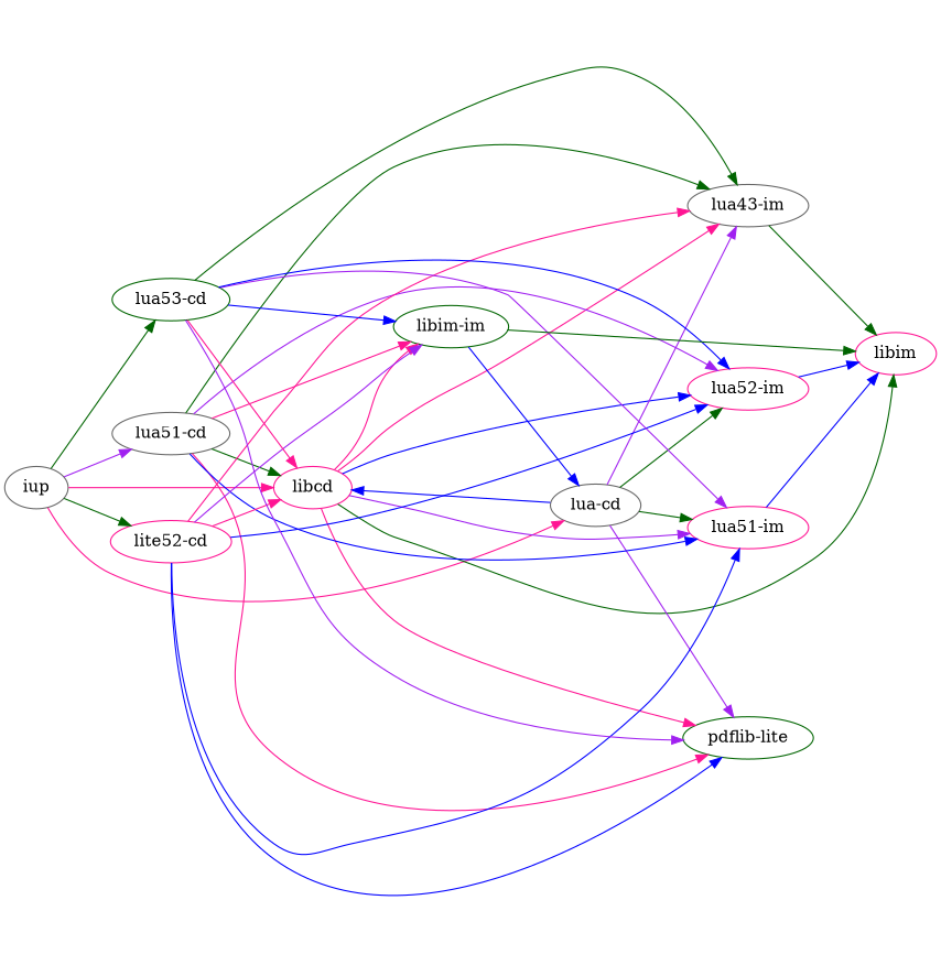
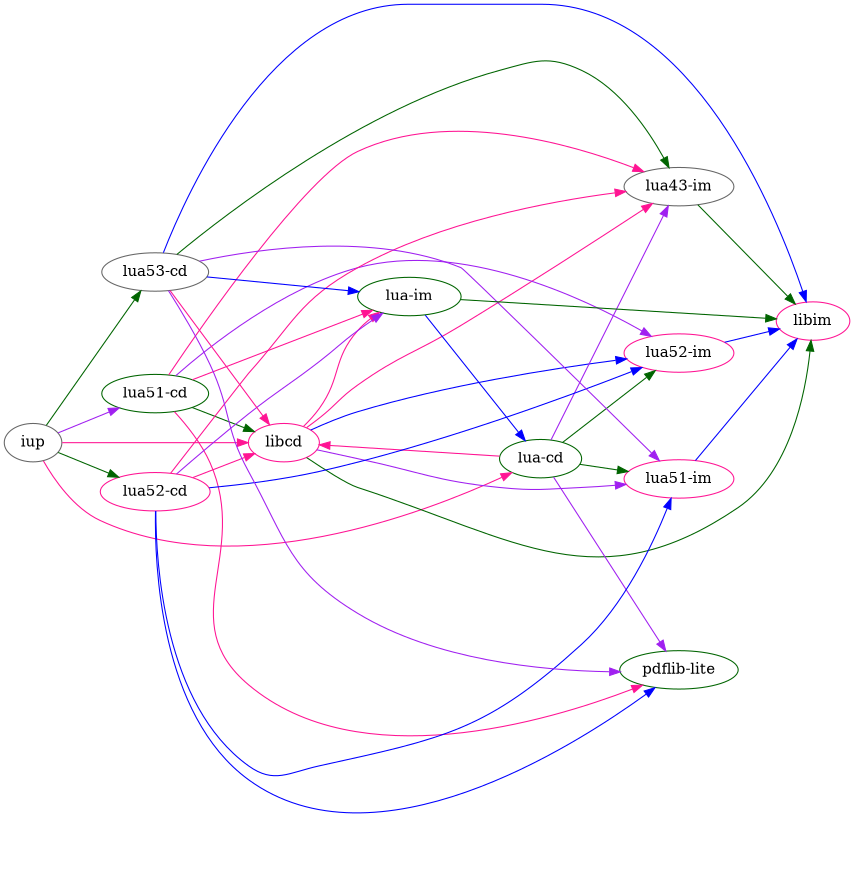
  digraph {
    rankdir=LR
    node [color=deeppink]
    edge [color=deeppink]
    n1 [color=gray40 label=iup]
    n2 [label=libcd]
-   n3 [color=gray40 label="lua-cd"]
-   n4 [color=gray40 label="lua51-cd"]
-   n5 [label="lite52-cd"]
-   n6 [color=darkgreen label="lua53-cd"]
+   n3 [color=darkgreen label="lua-cd"]
+   n4 [color=darkgreen label="lua51-cd"]
+   n5 [label="lua52-cd"]
+   n6 [color=gray40 label="lua53-cd"]
    n7 [color=darkgreen label="pdflib-lite"]
-   n8 [color=darkgreen label="libim-im"]
+   n8 [color=darkgreen label="lua-im"]
    n9 [label="lua51-im"]
    n10 [label="lua52-im"]
    n11 [color=gray40 label="lua43-im"]
    n12 [label=libim]
    n1 -> n2
    n1 -> n3
    n1 -> n4 [color=purple]
    n1 -> n5 [color=darkgreen]
    n1 -> n6 [color=darkgreen]
-   n2 -> n7
    n2 -> n8
    n2 -> n9 [color=purple]
    n2 -> n10 [color=blue]
    n2 -> n11
    n2 -> n12 [color=darkgreen]
-   n3 -> n2 [color=blue]
+   n3 -> n2
    n3 -> n7 [color=purple]
    n3 -> n9 [color=darkgreen]
    n3 -> n10 [color=darkgreen]
    n3 -> n11 [color=purple]
    n4 -> n2 [color=darkgreen]
    n4 -> n7
    n4 -> n8
-   n4 -> n9 [color=blue]
    n4 -> n10 [color=purple]
-   n4 -> n11 [color=darkgreen]
+   n4 -> n11
    n5 -> n2
    n5 -> n7 [color=blue]
    n5 -> n8 [color=purple]
    n5 -> n9 [color=blue]
    n5 -> n10 [color=blue]
    n5 -> n11
    n6 -> n2
    n6 -> n7 [color=purple]
    n6 -> n8 [color=blue]
    n6 -> n9 [color=purple]
-   n6 -> n10 [color=blue]
+   n6 -> n12 [color=blue]
    n6 -> n11 [color=darkgreen]
    n8 -> n3 [color=blue]
    n8 -> n12 [color=darkgreen]
    n9 -> n12 [color=blue]
    n10 -> n12 [color=blue]
    n11 -> n12 [color=darkgreen]
  }
